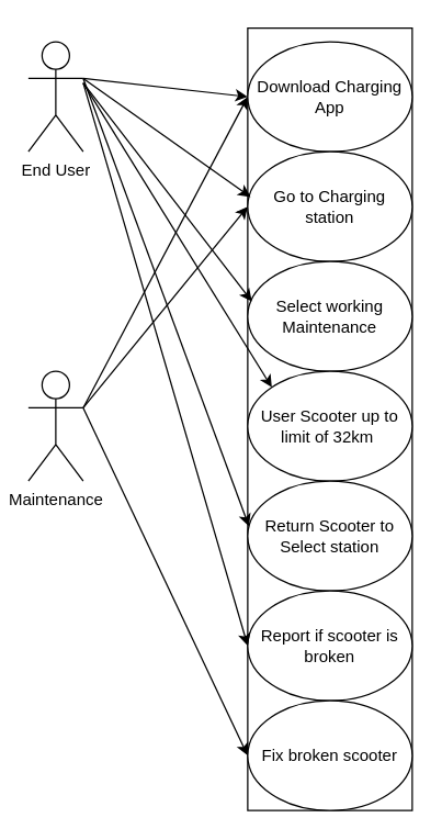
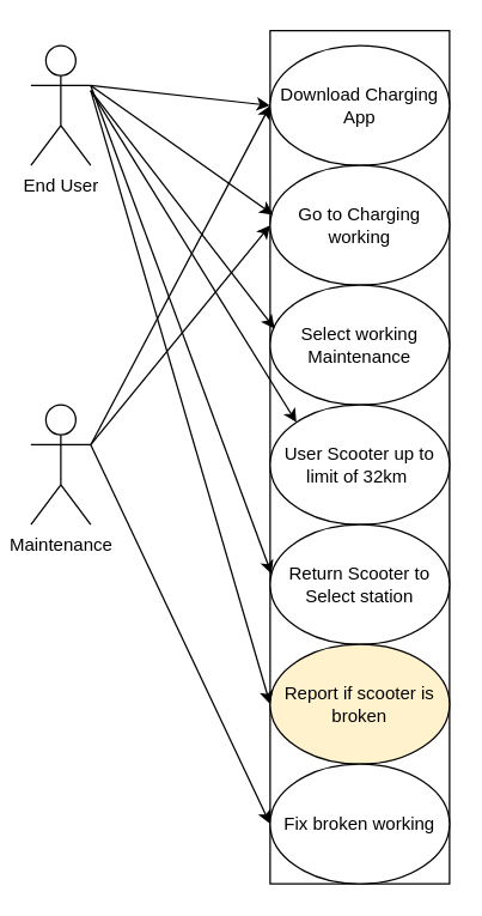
  <mxCell id="0" />
  <mxCell id="1" parent="0" />
  <mxCell id="2" value="End User" style="shape=umlActor;verticalLabelPosition=bottom;verticalAlign=top;html=1;outlineConnect=0;" vertex="1" parent="1"><mxGeometry x="20" y="30" width="40" height="80" as="geometry" /></mxCell>
  <mxCell id="3" value="Maintenance" style="shape=umlActor;verticalLabelPosition=bottom;verticalAlign=top;html=1;outlineConnect=0;" vertex="1" parent="1"><mxGeometry x="20" y="270" width="40" height="80" as="geometry" /></mxCell>
  <mxCell id="4" value="" style="rounded=0;whiteSpace=wrap;html=1;" vertex="1" parent="1"><mxGeometry x="180" y="20" width="120" height="570" as="geometry" /></mxCell>
  <mxCell id="5" value="Download Charging App" style="ellipse;whiteSpace=wrap;html=1;" vertex="1" parent="1"><mxGeometry x="180" y="30" width="120" height="80" as="geometry" /></mxCell>
- <mxCell id="6" value="Go to Charging station" style="ellipse;whiteSpace=wrap;html=1;" vertex="1" parent="1"><mxGeometry x="180" y="110" width="120" height="80" as="geometry" /></mxCell>
+ <mxCell id="6" value="Go to Charging working" style="ellipse;whiteSpace=wrap;html=1;" vertex="1" parent="1"><mxGeometry x="180" y="110" width="120" height="80" as="geometry" /></mxCell>
  <mxCell id="7" value="Select working Maintenance" style="ellipse;whiteSpace=wrap;html=1;" vertex="1" parent="1"><mxGeometry x="180" y="190" width="120" height="80" as="geometry" /></mxCell>
  <mxCell id="8" value="User Scooter up to limit of 32km&amp;nbsp;" style="ellipse;whiteSpace=wrap;html=1;" vertex="1" parent="1"><mxGeometry x="180" y="270" width="120" height="80" as="geometry" /></mxCell>
  <mxCell id="9" value="Return Scooter to Select station" style="ellipse;whiteSpace=wrap;html=1;" vertex="1" parent="1"><mxGeometry x="180" y="350" width="120" height="80" as="geometry" /></mxCell>
- <mxCell id="10" value="Report if scooter is broken" style="ellipse;whiteSpace=wrap;html=1;" vertex="1" parent="1"><mxGeometry x="180" y="430" width="120" height="80" as="geometry" /></mxCell>
- <mxCell id="11" value="Fix broken scooter" style="ellipse;whiteSpace=wrap;html=1;" vertex="1" parent="1"><mxGeometry x="180" y="510" width="120" height="80" as="geometry" /></mxCell>
+ <mxCell id="10" value="Report if scooter is broken" style="ellipse;whiteSpace=wrap;html=1;fillColor=#fff2cc;" vertex="1" parent="1"><mxGeometry x="180" y="430" width="120" height="80" as="geometry" /></mxCell>
+ <mxCell id="11" value="Fix broken working" style="ellipse;whiteSpace=wrap;html=1;" vertex="1" parent="1"><mxGeometry x="180" y="510" width="120" height="80" as="geometry" /></mxCell>
  <mxCell id="12" value="" style="endArrow=classic;html=1;rounded=0;entryX=0;entryY=0.5;entryDx=0;entryDy=0;exitX=1;exitY=0.333;exitDx=0;exitDy=0;exitPerimeter=0;" edge="1" parent="1" source="2" target="5"><mxGeometry width="50" height="50" relative="1" as="geometry"><mxPoint x="60" y="60" as="sourcePoint" /><mxPoint x="110" y="10" as="targetPoint" /></mxGeometry></mxCell>
  <mxCell id="13" value="" style="endArrow=classic;html=1;rounded=0;entryX=0.017;entryY=0.413;entryDx=0;entryDy=0;exitX=1;exitY=0.333;exitDx=0;exitDy=0;exitPerimeter=0;entryPerimeter=0;" edge="1" parent="1" source="2" target="6"><mxGeometry width="50" height="50" relative="1" as="geometry"><mxPoint x="70" y="70" as="sourcePoint" /><mxPoint x="190" y="80" as="targetPoint" /></mxGeometry></mxCell>
  <mxCell id="14" value="" style="endArrow=classic;html=1;rounded=0;entryX=0.025;entryY=0.363;entryDx=0;entryDy=0;entryPerimeter=0;" edge="1" parent="1" target="7"><mxGeometry width="50" height="50" relative="1" as="geometry"><mxPoint x="60" y="60" as="sourcePoint" /><mxPoint x="200" y="90" as="targetPoint" /></mxGeometry></mxCell>
  <mxCell id="15" value="" style="endArrow=classic;html=1;rounded=0;entryX=0;entryY=0;entryDx=0;entryDy=0;" edge="1" parent="1" target="8"><mxGeometry width="50" height="50" relative="1" as="geometry"><mxPoint x="60" y="60" as="sourcePoint" /><mxPoint x="210" y="100" as="targetPoint" /></mxGeometry></mxCell>
  <mxCell id="16" value="" style="endArrow=classic;html=1;rounded=0;entryX=0.008;entryY=0.413;entryDx=0;entryDy=0;entryPerimeter=0;exitX=1;exitY=0.333;exitDx=0;exitDy=0;exitPerimeter=0;" edge="1" parent="1" source="2" target="9"><mxGeometry width="50" height="50" relative="1" as="geometry"><mxPoint x="100" y="100" as="sourcePoint" /><mxPoint x="220" y="110" as="targetPoint" /></mxGeometry></mxCell>
  <mxCell id="17" value="" style="endArrow=classic;html=1;rounded=0;entryX=0;entryY=0.5;entryDx=0;entryDy=0;" edge="1" parent="1" target="10"><mxGeometry width="50" height="50" relative="1" as="geometry"><mxPoint x="60" y="60" as="sourcePoint" /><mxPoint x="230" y="120" as="targetPoint" /></mxGeometry></mxCell>
  <mxCell id="18" value="" style="endArrow=classic;html=1;rounded=0;entryX=0;entryY=0.5;entryDx=0;entryDy=0;exitX=1;exitY=0.333;exitDx=0;exitDy=0;exitPerimeter=0;" edge="1" parent="1" source="3" target="5"><mxGeometry width="50" height="50" relative="1" as="geometry"><mxPoint x="120" y="120" as="sourcePoint" /><mxPoint x="240" y="130" as="targetPoint" /></mxGeometry></mxCell>
  <mxCell id="19" value="" style="endArrow=classic;html=1;rounded=0;entryX=0;entryY=0.5;entryDx=0;entryDy=0;exitX=1;exitY=0.333;exitDx=0;exitDy=0;exitPerimeter=0;" edge="1" parent="1" source="3" target="6"><mxGeometry width="50" height="50" relative="1" as="geometry"><mxPoint x="130" y="130" as="sourcePoint" /><mxPoint x="250" y="140" as="targetPoint" /></mxGeometry></mxCell>
  <mxCell id="20" value="" style="endArrow=classic;html=1;rounded=0;entryX=0;entryY=0.5;entryDx=0;entryDy=0;exitX=1;exitY=0.333;exitDx=0;exitDy=0;exitPerimeter=0;" edge="1" parent="1" source="3" target="11"><mxGeometry width="50" height="50" relative="1" as="geometry"><mxPoint x="60" y="300" as="sourcePoint" /><mxPoint x="260" y="150" as="targetPoint" /></mxGeometry></mxCell>
